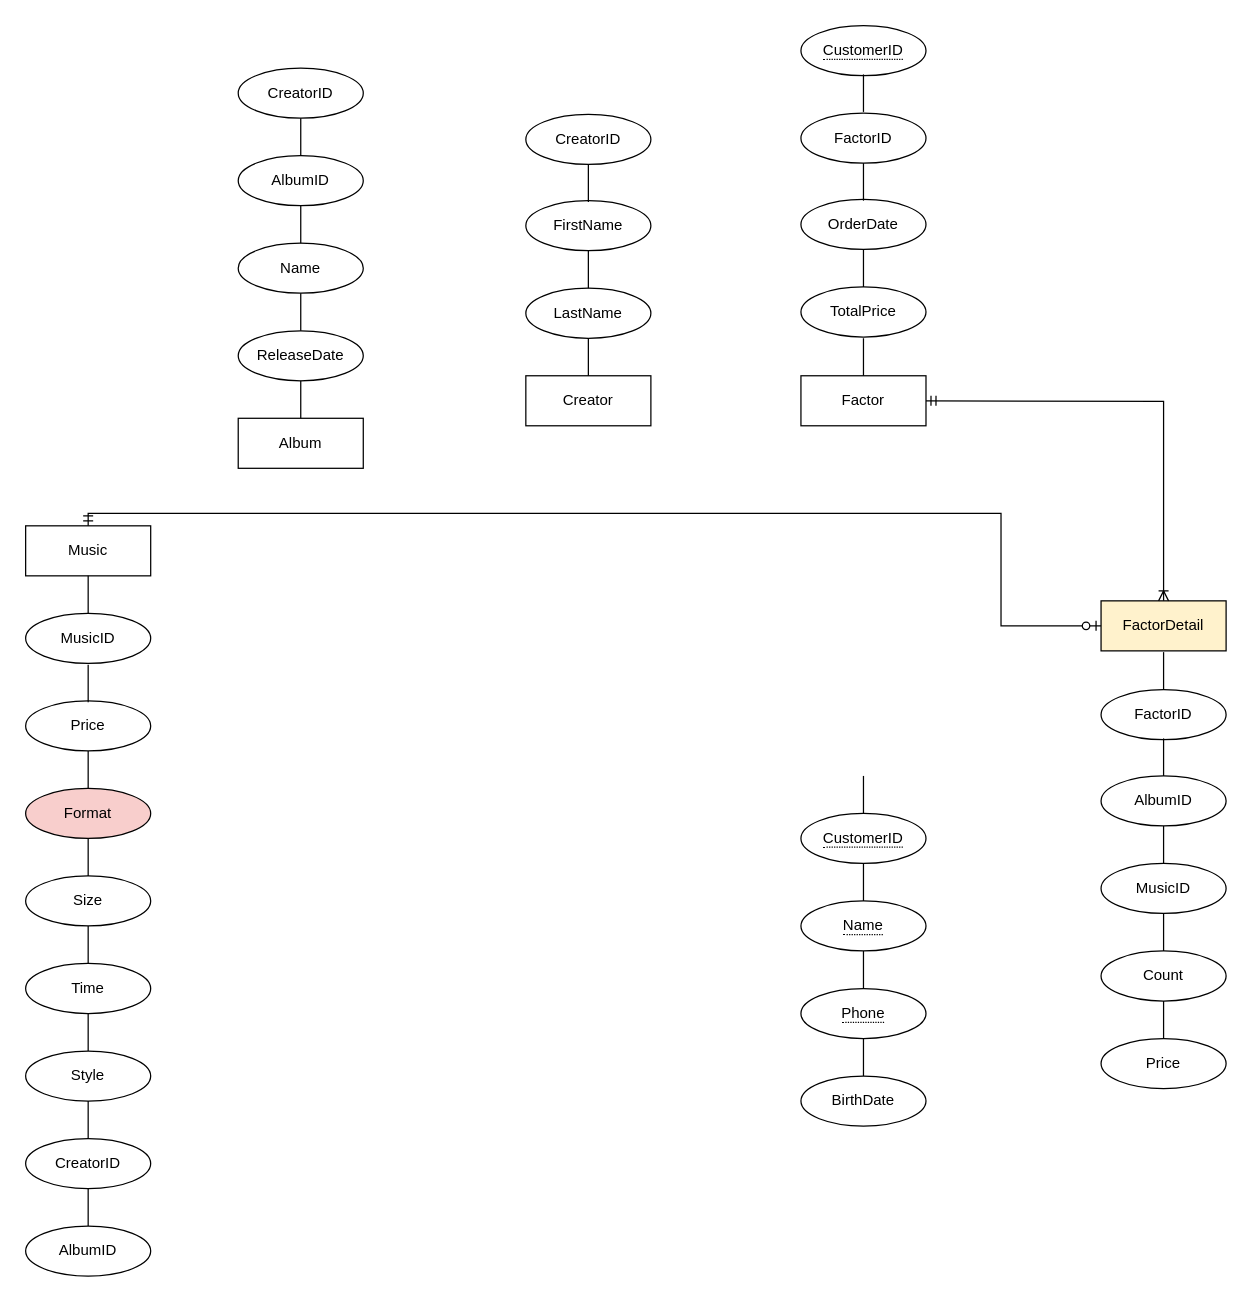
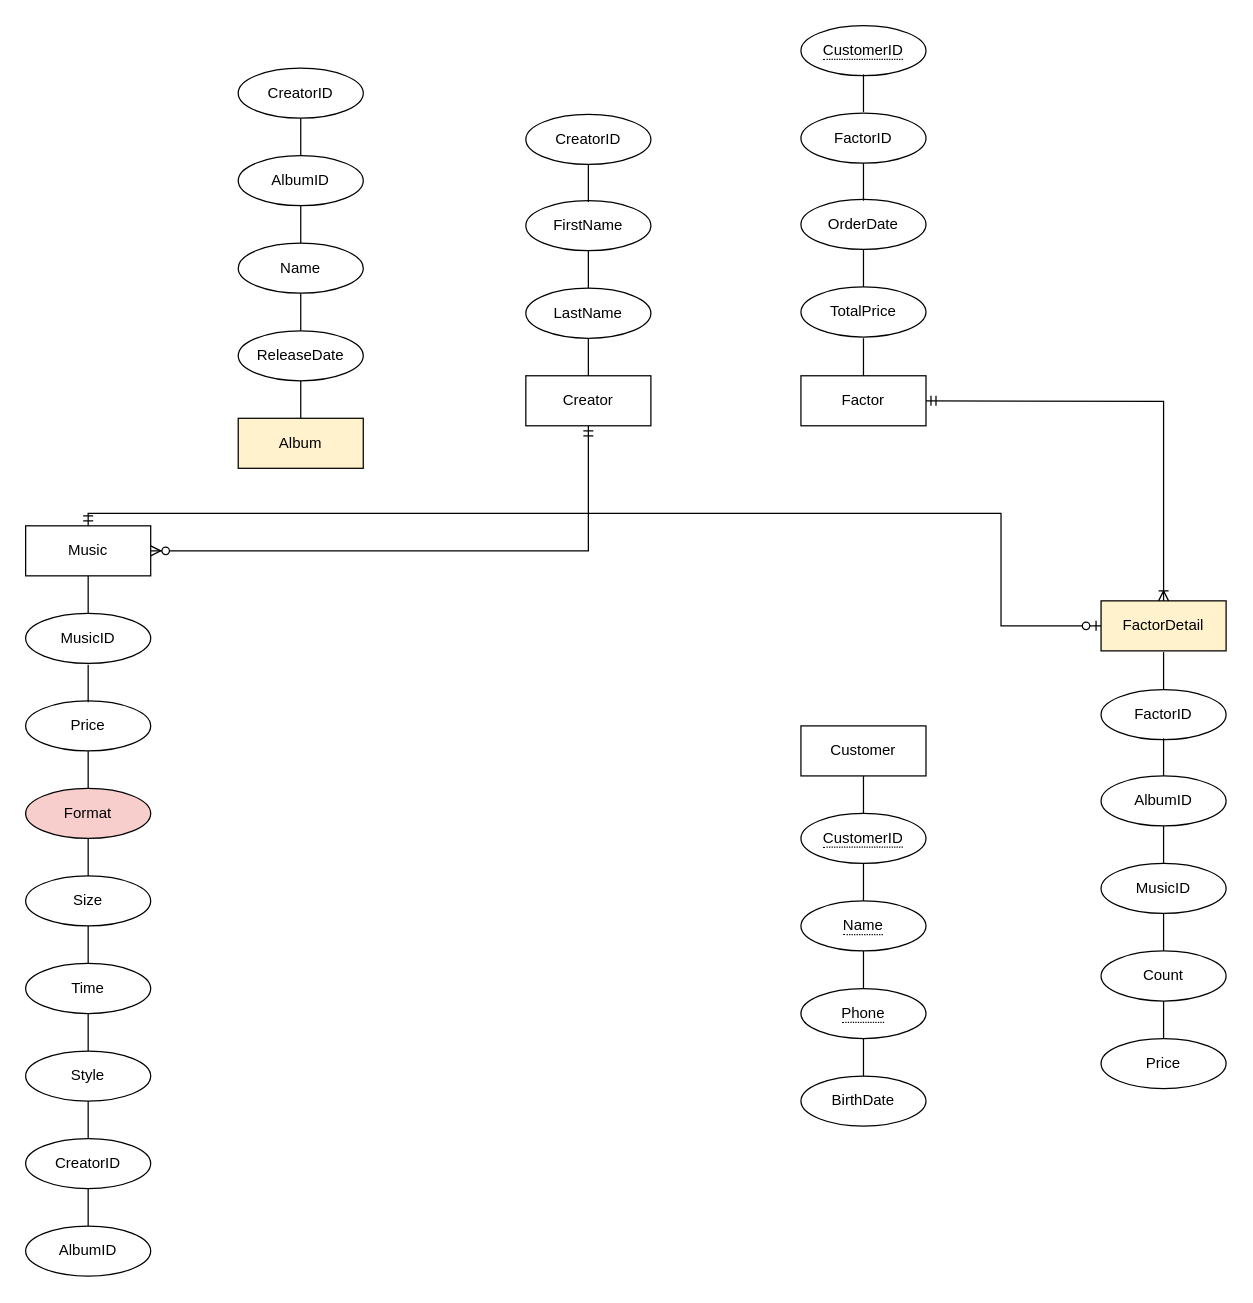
  <mxCell id="0" />
  <mxCell id="1" parent="0" />
  <mxCell id="2" value="Music" style="whiteSpace=wrap;html=1;align=center;" vertex="1" parent="1"><mxGeometry x="20" y="420" width="100" height="40" as="geometry" /></mxCell>
  <mxCell id="3" value="Size" style="ellipse;whiteSpace=wrap;html=1;align=center;" vertex="1" parent="1"><mxGeometry x="20" y="700" width="100" height="40" as="geometry" /></mxCell>
  <mxCell id="4" value="Format" style="ellipse;whiteSpace=wrap;html=1;align=center;fillColor=#f8cecc;" vertex="1" parent="1"><mxGeometry x="20" y="630" width="100" height="40" as="geometry" /></mxCell>
  <mxCell id="5" value="CreatorID" style="ellipse;whiteSpace=wrap;html=1;align=center;" vertex="1" parent="1"><mxGeometry x="20" y="910" width="100" height="40" as="geometry" /></mxCell>
  <mxCell id="6" value="Price" style="ellipse;whiteSpace=wrap;html=1;align=center;" vertex="1" parent="1"><mxGeometry x="20" y="560" width="100" height="40" as="geometry" /></mxCell>
  <mxCell id="7" value="Time" style="ellipse;whiteSpace=wrap;html=1;align=center;" vertex="1" parent="1"><mxGeometry x="20" y="770" width="100" height="40" as="geometry" /></mxCell>
  <mxCell id="8" value="Style" style="ellipse;whiteSpace=wrap;html=1;align=center;" vertex="1" parent="1"><mxGeometry x="20" y="840" width="100" height="40" as="geometry" /></mxCell>
- <mxCell id="9" value="Album" style="whiteSpace=wrap;html=1;align=center;" vertex="1" parent="1"><mxGeometry x="190" y="334" width="100" height="40" as="geometry" /></mxCell>
+ <mxCell id="9" value="Album" style="whiteSpace=wrap;html=1;align=center;fillColor=#fff2cc;" vertex="1" parent="1"><mxGeometry x="190" y="334" width="100" height="40" as="geometry" /></mxCell>
  <mxCell id="10" value="Name" style="ellipse;whiteSpace=wrap;html=1;align=center;" vertex="1" parent="1"><mxGeometry x="190" y="194" width="100" height="40" as="geometry" /></mxCell>
  <mxCell id="11" value="AlbumID" style="ellipse;whiteSpace=wrap;html=1;align=center;" vertex="1" parent="1"><mxGeometry x="190" y="124" width="100" height="40" as="geometry" /></mxCell>
  <mxCell id="12" value="ReleaseDate" style="ellipse;whiteSpace=wrap;html=1;align=center;" vertex="1" parent="1"><mxGeometry x="190" y="264" width="100" height="40" as="geometry" /></mxCell>
  <mxCell id="13" value="Creator" style="whiteSpace=wrap;html=1;align=center;" vertex="1" parent="1"><mxGeometry x="420" y="300" width="100" height="40" as="geometry" /></mxCell>
  <mxCell id="14" value="FirstName" style="ellipse;whiteSpace=wrap;html=1;align=center;" vertex="1" parent="1"><mxGeometry x="420" y="160" width="100" height="40" as="geometry" /></mxCell>
  <mxCell id="15" value="CreatorID" style="ellipse;whiteSpace=wrap;html=1;align=center;" vertex="1" parent="1"><mxGeometry x="420" y="91" width="100" height="40" as="geometry" /></mxCell>
  <mxCell id="16" value="LastName" style="ellipse;whiteSpace=wrap;html=1;align=center;" vertex="1" parent="1"><mxGeometry x="420" y="230" width="100" height="40" as="geometry" /></mxCell>
  <mxCell id="17" value="MusicID" style="ellipse;whiteSpace=wrap;html=1;align=center;" vertex="1" parent="1"><mxGeometry x="20" y="490" width="100" height="40" as="geometry" /></mxCell>
  <mxCell id="18" value="AlbumID" style="ellipse;whiteSpace=wrap;html=1;align=center;" vertex="1" parent="1"><mxGeometry x="20" y="980" width="100" height="40" as="geometry" /></mxCell>
  <mxCell id="19" value="Factor" style="whiteSpace=wrap;html=1;align=center;" vertex="1" parent="1"><mxGeometry x="640" y="300" width="100" height="40" as="geometry" /></mxCell>
  <mxCell id="20" value="FactorID" style="ellipse;whiteSpace=wrap;html=1;align=center;" vertex="1" parent="1"><mxGeometry x="640" y="90" width="100" height="40" as="geometry" /></mxCell>
  <mxCell id="21" value="OrderDate" style="ellipse;whiteSpace=wrap;html=1;align=center;" vertex="1" parent="1"><mxGeometry x="640" y="159" width="100" height="40" as="geometry" /></mxCell>
  <mxCell id="22" value="FactorDetail" style="whiteSpace=wrap;html=1;align=center;fillColor=#fff2cc;" vertex="1" parent="1"><mxGeometry x="880" y="480" width="100" height="40" as="geometry" /></mxCell>
  <mxCell id="23" value="FactorID" style="ellipse;whiteSpace=wrap;html=1;align=center;" vertex="1" parent="1"><mxGeometry x="880" y="551" width="100" height="40" as="geometry" /></mxCell>
  <mxCell id="24" value="AlbumID" style="ellipse;whiteSpace=wrap;html=1;align=center;" vertex="1" parent="1"><mxGeometry x="880" y="620" width="100" height="40" as="geometry" /></mxCell>
  <mxCell id="25" value="MusicID" style="ellipse;whiteSpace=wrap;html=1;align=center;" vertex="1" parent="1"><mxGeometry x="880" y="690" width="100" height="40" as="geometry" /></mxCell>
  <mxCell id="26" value="Count" style="ellipse;whiteSpace=wrap;html=1;align=center;" vertex="1" parent="1"><mxGeometry x="880" y="760" width="100" height="40" as="geometry" /></mxCell>
  <mxCell id="27" value="" style="line;strokeWidth=1;rotatable=0;dashed=0;labelPosition=right;align=left;verticalAlign=middle;spacingTop=0;spacingLeft=6;points=[];portConstraint=eastwest;direction=south;" vertex="1" parent="1"><mxGeometry x="675" y="270" width="30" height="30" as="geometry" /></mxCell>
  <mxCell id="28" value="" style="line;strokeWidth=1;rotatable=0;dashed=0;labelPosition=right;align=left;verticalAlign=middle;spacingTop=0;spacingLeft=6;points=[];portConstraint=eastwest;direction=south;" vertex="1" parent="1"><mxGeometry x="675" y="130" width="30" height="30" as="geometry" /></mxCell>
  <mxCell id="29" value="" style="line;strokeWidth=1;rotatable=0;dashed=0;labelPosition=right;align=left;verticalAlign=middle;spacingTop=0;spacingLeft=6;points=[];portConstraint=eastwest;direction=south;" vertex="1" parent="1"><mxGeometry x="915" y="660" width="30" height="30" as="geometry" /></mxCell>
  <mxCell id="30" value="" style="line;strokeWidth=1;rotatable=0;dashed=0;labelPosition=right;align=left;verticalAlign=middle;spacingTop=0;spacingLeft=6;points=[];portConstraint=eastwest;direction=south;" vertex="1" parent="1"><mxGeometry x="915" y="521" width="30" height="30" as="geometry" /></mxCell>
  <mxCell id="31" value="" style="line;strokeWidth=1;rotatable=0;dashed=0;labelPosition=right;align=left;verticalAlign=middle;spacingTop=0;spacingLeft=6;points=[];portConstraint=eastwest;direction=south;" vertex="1" parent="1"><mxGeometry x="915" y="730" width="30" height="30" as="geometry" /></mxCell>
  <mxCell id="32" value="" style="line;strokeWidth=1;rotatable=0;dashed=0;labelPosition=right;align=left;verticalAlign=middle;spacingTop=0;spacingLeft=6;points=[];portConstraint=eastwest;direction=south;" vertex="1" parent="1"><mxGeometry x="455" y="270" width="30" height="30" as="geometry" /></mxCell>
  <mxCell id="33" value="" style="line;strokeWidth=1;rotatable=0;dashed=0;labelPosition=right;align=left;verticalAlign=middle;spacingTop=0;spacingLeft=6;points=[];portConstraint=eastwest;direction=south;" vertex="1" parent="1"><mxGeometry x="455" y="131" width="30" height="30" as="geometry" /></mxCell>
  <mxCell id="34" value="" style="line;strokeWidth=1;rotatable=0;dashed=0;labelPosition=right;align=left;verticalAlign=middle;spacingTop=0;spacingLeft=6;points=[];portConstraint=eastwest;direction=south;" vertex="1" parent="1"><mxGeometry x="455" y="200" width="30" height="30" as="geometry" /></mxCell>
  <mxCell id="35" value="" style="line;strokeWidth=1;rotatable=0;dashed=0;labelPosition=right;align=left;verticalAlign=middle;spacingTop=0;spacingLeft=6;points=[];portConstraint=eastwest;direction=south;" vertex="1" parent="1"><mxGeometry x="225" y="234" width="30" height="30" as="geometry" /></mxCell>
  <mxCell id="36" value="" style="line;strokeWidth=1;rotatable=0;dashed=0;labelPosition=right;align=left;verticalAlign=middle;spacingTop=0;spacingLeft=6;points=[];portConstraint=eastwest;direction=south;" vertex="1" parent="1"><mxGeometry x="225" y="164" width="30" height="30" as="geometry" /></mxCell>
  <mxCell id="37" value="" style="line;strokeWidth=1;rotatable=0;dashed=0;labelPosition=right;align=left;verticalAlign=middle;spacingTop=0;spacingLeft=6;points=[];portConstraint=eastwest;direction=south;" vertex="1" parent="1"><mxGeometry x="225" y="304" width="30" height="30" as="geometry" /></mxCell>
  <mxCell id="38" value="" style="line;strokeWidth=1;rotatable=0;dashed=0;labelPosition=right;align=left;verticalAlign=middle;spacingTop=0;spacingLeft=6;points=[];portConstraint=eastwest;direction=south;" vertex="1" parent="1"><mxGeometry x="55" y="740" width="30" height="30" as="geometry" /></mxCell>
  <mxCell id="39" value="" style="line;strokeWidth=1;rotatable=0;dashed=0;labelPosition=right;align=left;verticalAlign=middle;spacingTop=0;spacingLeft=6;points=[];portConstraint=eastwest;direction=south;" vertex="1" parent="1"><mxGeometry x="55" y="670" width="30" height="30" as="geometry" /></mxCell>
  <mxCell id="40" value="" style="line;strokeWidth=1;rotatable=0;dashed=0;labelPosition=right;align=left;verticalAlign=middle;spacingTop=0;spacingLeft=6;points=[];portConstraint=eastwest;direction=south;" vertex="1" parent="1"><mxGeometry x="55" y="600" width="30" height="30" as="geometry" /></mxCell>
  <mxCell id="41" value="" style="line;strokeWidth=1;rotatable=0;dashed=0;labelPosition=right;align=left;verticalAlign=middle;spacingTop=0;spacingLeft=6;points=[];portConstraint=eastwest;direction=south;" vertex="1" parent="1"><mxGeometry x="55" y="531" width="30" height="30" as="geometry" /></mxCell>
  <mxCell id="42" value="" style="line;strokeWidth=1;rotatable=0;dashed=0;labelPosition=right;align=left;verticalAlign=middle;spacingTop=0;spacingLeft=6;points=[];portConstraint=eastwest;direction=south;" vertex="1" parent="1"><mxGeometry x="55" y="460" width="30" height="30" as="geometry" /></mxCell>
  <mxCell id="43" value="" style="line;strokeWidth=1;rotatable=0;dashed=0;labelPosition=right;align=left;verticalAlign=middle;spacingTop=0;spacingLeft=6;points=[];portConstraint=eastwest;direction=south;" vertex="1" parent="1"><mxGeometry x="55" y="810" width="30" height="30" as="geometry" /></mxCell>
  <mxCell id="44" value="" style="line;strokeWidth=1;rotatable=0;dashed=0;labelPosition=right;align=left;verticalAlign=middle;spacingTop=0;spacingLeft=6;points=[];portConstraint=eastwest;direction=south;" vertex="1" parent="1"><mxGeometry x="55" y="880" width="30" height="30" as="geometry" /></mxCell>
  <mxCell id="45" value="" style="line;strokeWidth=1;rotatable=0;dashed=0;labelPosition=right;align=left;verticalAlign=middle;spacingTop=0;spacingLeft=6;points=[];portConstraint=eastwest;direction=south;" vertex="1" parent="1"><mxGeometry x="55" y="950" width="30" height="30" as="geometry" /></mxCell>
  <mxCell id="46" value="TotalPrice" style="ellipse;whiteSpace=wrap;html=1;align=center;" vertex="1" parent="1"><mxGeometry x="640" y="229" width="100" height="40" as="geometry" /></mxCell>
  <mxCell id="47" value="" style="line;strokeWidth=1;rotatable=0;dashed=0;labelPosition=right;align=left;verticalAlign=middle;spacingTop=0;spacingLeft=6;points=[];portConstraint=eastwest;direction=south;" vertex="1" parent="1"><mxGeometry x="675" y="199" width="30" height="30" as="geometry" /></mxCell>
  <mxCell id="48" value="Price" style="ellipse;whiteSpace=wrap;html=1;align=center;" vertex="1" parent="1"><mxGeometry x="880" y="830" width="100" height="40" as="geometry" /></mxCell>
  <mxCell id="49" value="" style="line;strokeWidth=1;rotatable=0;dashed=0;labelPosition=right;align=left;verticalAlign=middle;spacingTop=0;spacingLeft=6;points=[];portConstraint=eastwest;direction=south;" vertex="1" parent="1"><mxGeometry x="915" y="800" width="30" height="30" as="geometry" /></mxCell>
  <mxCell id="50" value="CreatorID" style="ellipse;whiteSpace=wrap;html=1;align=center;" vertex="1" parent="1"><mxGeometry x="190" y="54" width="100" height="40" as="geometry" /></mxCell>
  <mxCell id="51" value="" style="line;strokeWidth=1;rotatable=0;dashed=0;labelPosition=right;align=left;verticalAlign=middle;spacingTop=0;spacingLeft=6;points=[];portConstraint=eastwest;direction=south;" vertex="1" parent="1"><mxGeometry x="225" y="94" width="30" height="30" as="geometry" /></mxCell>
+ <mxCell id="52" value="" style="edgeStyle=orthogonalEdgeStyle;fontSize=12;html=1;endArrow=ERzeroToMany;startArrow=ERmandOne;rounded=0;entryX=1;entryY=0.5;entryDx=0;entryDy=0;exitX=0.5;exitY=1;exitDx=0;exitDy=0;" edge="1" parent="1" source="13" target="2"><mxGeometry width="100" height="100" relative="1" as="geometry"><mxPoint x="470" y="350" as="sourcePoint" /><mxPoint x="555" y="410" as="targetPoint" /></mxGeometry></mxCell>
+ <mxCell id="53" value="Customer" style="whiteSpace=wrap;html=1;align=center;" vertex="1" parent="1"><mxGeometry x="640" y="580" width="100" height="40" as="geometry" /></mxCell>
  <mxCell id="54" value="&lt;span style=&quot;border-bottom: 1px dotted&quot;&gt;CustomerID&lt;/span&gt;" style="ellipse;whiteSpace=wrap;html=1;align=center;" vertex="1" parent="1"><mxGeometry x="640" y="650" width="100" height="40" as="geometry" /></mxCell>
  <mxCell id="55" value="&lt;span style=&quot;border-bottom: 1px dotted&quot;&gt;Name&lt;/span&gt;" style="ellipse;whiteSpace=wrap;html=1;align=center;" vertex="1" parent="1"><mxGeometry x="640" y="720" width="100" height="40" as="geometry" /></mxCell>
  <mxCell id="56" value="&lt;span style=&quot;border-bottom: 1px dotted&quot;&gt;Phone&lt;/span&gt;" style="ellipse;whiteSpace=wrap;html=1;align=center;" vertex="1" parent="1"><mxGeometry x="640" y="790" width="100" height="40" as="geometry" /></mxCell>
  <mxCell id="57" value="" style="line;strokeWidth=1;rotatable=0;dashed=0;labelPosition=right;align=left;verticalAlign=middle;spacingTop=0;spacingLeft=6;points=[];portConstraint=eastwest;direction=south;" vertex="1" parent="1"><mxGeometry x="675" y="620" width="30" height="30" as="geometry" /></mxCell>
  <mxCell id="58" value="" style="line;strokeWidth=1;rotatable=0;dashed=0;labelPosition=right;align=left;verticalAlign=middle;spacingTop=0;spacingLeft=6;points=[];portConstraint=eastwest;direction=south;" vertex="1" parent="1"><mxGeometry x="675" y="690" width="30" height="30" as="geometry" /></mxCell>
  <mxCell id="59" value="" style="line;strokeWidth=1;rotatable=0;dashed=0;labelPosition=right;align=left;verticalAlign=middle;spacingTop=0;spacingLeft=6;points=[];portConstraint=eastwest;direction=south;" vertex="1" parent="1"><mxGeometry x="675" y="760" width="30" height="30" as="geometry" /></mxCell>
  <mxCell id="60" value="BirthDate" style="ellipse;whiteSpace=wrap;html=1;align=center;" vertex="1" parent="1"><mxGeometry x="640" y="860" width="100" height="40" as="geometry" /></mxCell>
  <mxCell id="61" value="" style="line;strokeWidth=1;rotatable=0;dashed=0;labelPosition=right;align=left;verticalAlign=middle;spacingTop=0;spacingLeft=6;points=[];portConstraint=eastwest;direction=south;" vertex="1" parent="1"><mxGeometry x="675" y="830" width="30" height="30" as="geometry" /></mxCell>
  <mxCell id="62" value="&lt;span style=&quot;border-bottom: 1px dotted&quot;&gt;CustomerID&lt;/span&gt;" style="ellipse;whiteSpace=wrap;html=1;align=center;" vertex="1" parent="1"><mxGeometry x="640" y="20" width="100" height="40" as="geometry" /></mxCell>
  <mxCell id="63" value="" style="line;strokeWidth=1;rotatable=0;dashed=0;labelPosition=right;align=left;verticalAlign=middle;spacingTop=0;spacingLeft=6;points=[];portConstraint=eastwest;direction=south;" vertex="1" parent="1"><mxGeometry x="675" y="59" width="30" height="30" as="geometry" /></mxCell>
  <mxCell id="64" value="" style="line;strokeWidth=1;rotatable=0;dashed=0;labelPosition=right;align=left;verticalAlign=middle;spacingTop=0;spacingLeft=6;points=[];portConstraint=eastwest;direction=south;" vertex="1" parent="1"><mxGeometry x="915" y="590" width="30" height="30" as="geometry" /></mxCell>
  <mxCell id="65" value="" style="edgeStyle=orthogonalEdgeStyle;fontSize=12;html=1;endArrow=ERoneToMany;startArrow=ERmandOne;rounded=0;entryX=0.5;entryY=0;entryDx=0;entryDy=0;" edge="1" parent="1" target="22"><mxGeometry width="100" height="100" relative="1" as="geometry"><mxPoint x="740" y="320" as="sourcePoint" /><mxPoint x="940" y="321" as="targetPoint" /></mxGeometry></mxCell>
  <mxCell id="66" value="" style="edgeStyle=orthogonalEdgeStyle;fontSize=12;html=1;endArrow=ERzeroToOne;startArrow=ERmandOne;rounded=0;exitX=0.5;exitY=0;exitDx=0;exitDy=0;" edge="1" parent="1" source="2"><mxGeometry width="100" height="100" relative="1" as="geometry"><mxPoint x="70" y="404" as="sourcePoint" /><mxPoint x="880" y="500" as="targetPoint" /><Array as="points"><mxPoint x="70" y="410" /><mxPoint x="800" y="410" /><mxPoint x="800" y="500" /></Array></mxGeometry></mxCell>
